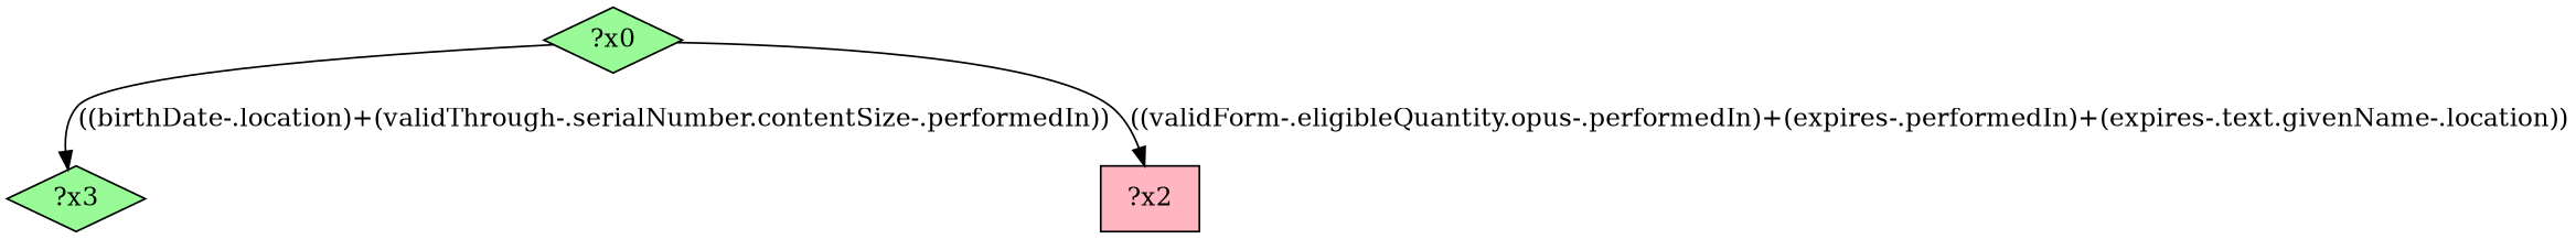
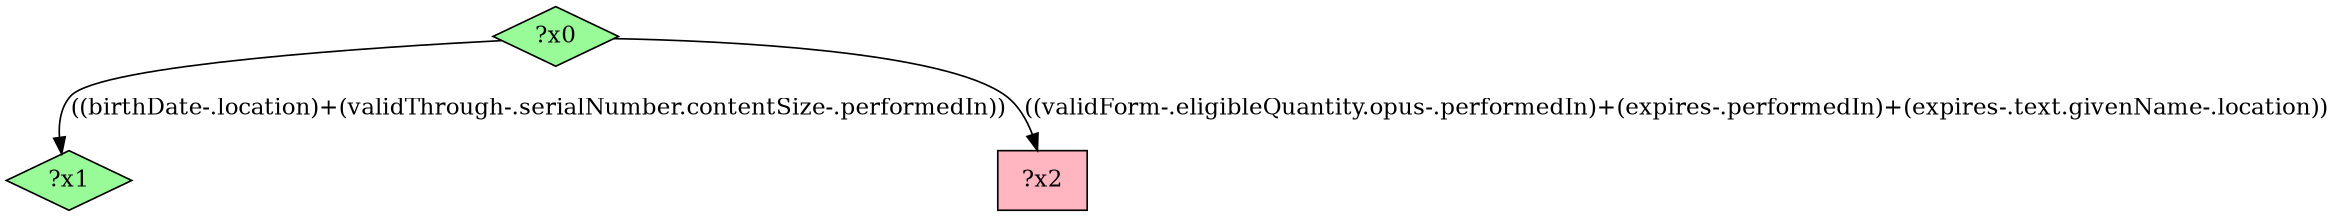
  digraph {
    node [fillcolor=palegreen shape=diamond style=filled]
    n1 [label="?x0" style="filled,"]
-   n2 [label="?x3"]
+   n2 [label="?x1"]
    n3 [fillcolor=lightpink label="?x2" shape=box]
    n1 -> n2 [label="((birthDate-.location)+(validThrough-.serialNumber.contentSize-.performedIn))"]
    n1 -> n3 [label="((validForm-.eligibleQuantity.opus-.performedIn)+(expires-.performedIn)+(expires-.text.givenName-.location))"]
  }
